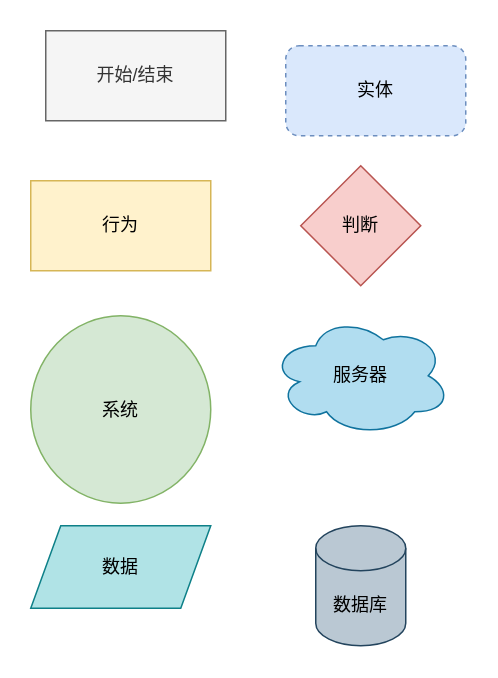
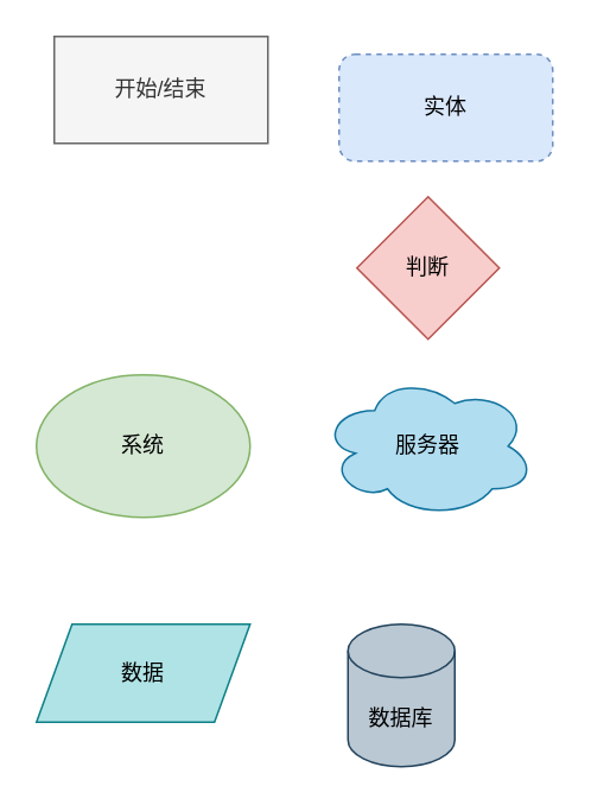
  <mxCell id="0" />
  <mxCell id="1" parent="0" />
  <mxCell id="2" value="实体" style="rounded=1;whiteSpace=wrap;html=1;fillColor=#dae8fc;strokeColor=#6c8ebf;dashed=1;" vertex="1" parent="1"><mxGeometry x="190" y="30" width="120" height="60" as="geometry" /></mxCell>
- <mxCell id="3" value="行为" style="rounded=0;whiteSpace=wrap;html=1;fillColor=#fff2cc;strokeColor=#d6b656;" vertex="1" parent="1"><mxGeometry x="20" y="120" width="120" height="60" as="geometry" /></mxCell>
- <mxCell id="4" value="系统" style="ellipse;whiteSpace=wrap;html=1;fillColor=#d5e8d4;strokeColor=#82b366;" vertex="1" parent="1"><mxGeometry x="20" y="210" width="120" height="125" as="geometry" /></mxCell>
+ <mxCell id="4" value="系统" style="ellipse;whiteSpace=wrap;html=1;fillColor=#d5e8d4;strokeColor=#82b366;" vertex="1" parent="1"><mxGeometry x="20" y="210" width="120" height="80" as="geometry" /></mxCell>
  <mxCell id="5" value="开始/结束" style="rounded=0;whiteSpace=wrap;html=1;fillColor=#f5f5f5;fontColor=#333333;strokeColor=#666666;" vertex="1" parent="1"><mxGeometry x="30" y="20" width="120" height="60" as="geometry" /></mxCell>
  <mxCell id="6" value="判断" style="rhombus;whiteSpace=wrap;html=1;fillColor=#f8cecc;strokeColor=#b85450;" vertex="1" parent="1"><mxGeometry x="200" y="110" width="80" height="80" as="geometry" /></mxCell>
  <mxCell id="7" value="服务器" style="ellipse;shape=cloud;whiteSpace=wrap;html=1;fillColor=#b1ddf0;strokeColor=#10739e;" vertex="1" parent="1"><mxGeometry x="180" y="210" width="120" height="80" as="geometry" /></mxCell>
- <mxCell id="8" value="数据库" style="shape=cylinder3;whiteSpace=wrap;html=1;boundedLbl=1;backgroundOutline=1;size=15;fillColor=#bac8d3;strokeColor=#23445d;" vertex="1" parent="1"><mxGeometry x="210" y="350" width="60" height="80" as="geometry" /></mxCell>
+ <mxCell id="8" value="数据库" style="shape=cylinder3;whiteSpace=wrap;html=1;boundedLbl=1;backgroundOutline=1;size=15;fillColor=#bac8d3;strokeColor=#23445d;" vertex="1" parent="1"><mxGeometry x="195" y="350" width="60" height="80" as="geometry" /></mxCell>
  <mxCell id="9" value="数据" style="shape=parallelogram;perimeter=parallelogramPerimeter;whiteSpace=wrap;html=1;fixedSize=1;fillColor=#b0e3e6;strokeColor=#0e8088;" vertex="1" parent="1"><mxGeometry x="20" y="350" width="120" height="55" as="geometry" /></mxCell>
